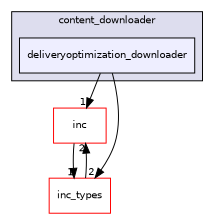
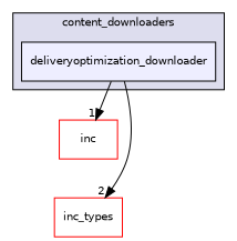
  digraph {
    compound=true
    node [fillcolor=white fontname=Helvetica fontsize=10 shape=box style=filled color=red]
    edge [headlabel=1 labeldistance=1.5 labelfontname=Helvetica labelfontsize=10]
    n1 [fillcolor="#eeeeff" label=deliveryoptimization_downloader pencolor=black color=""]
    n2 [label=inc]
    n3 [label=inc_types]
    subgraph cluster_1 {
      bgcolor="#ddddee"
      fontname=Helvetica
      fontsize=10
-     label=content_downloader
+     label=content_downloaders
      pencolor=black
      n1
    }
    n1 -> n2
    n1 -> n3 [headlabel=2]
-   n2 -> n3
-   n3 -> n2 [headlabel=2]
  }
